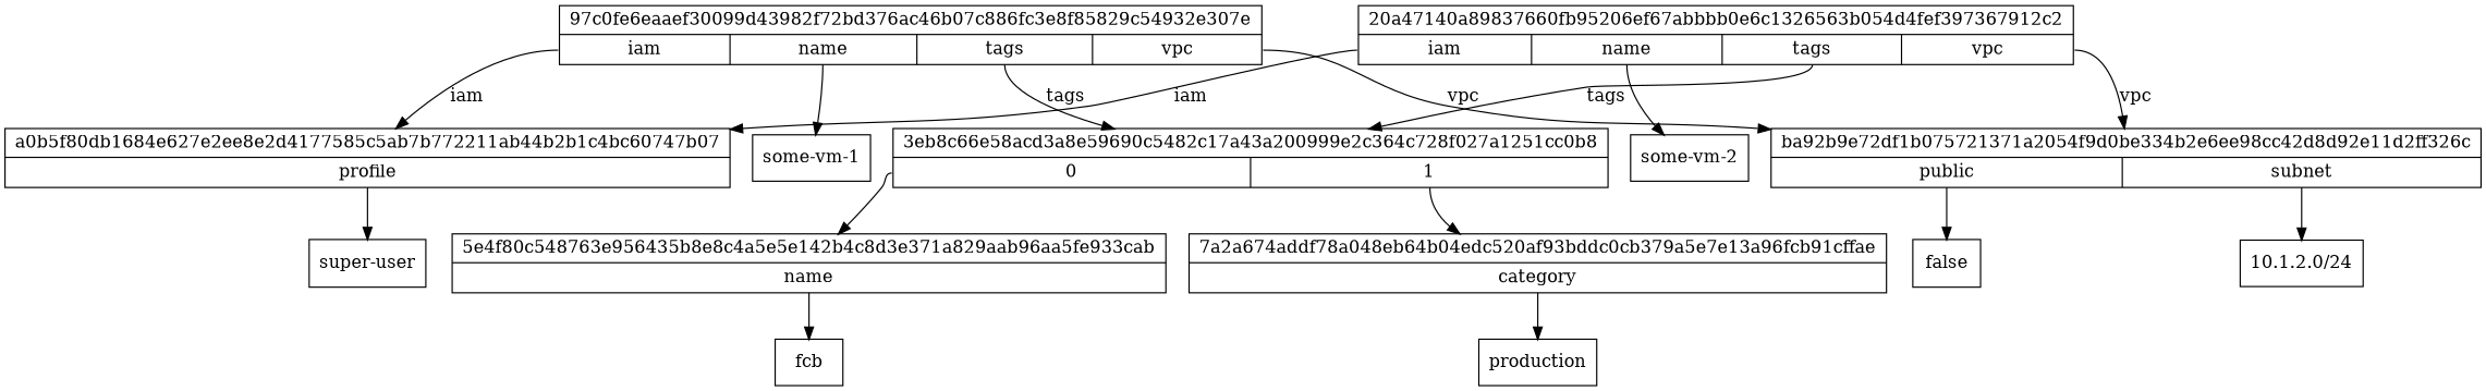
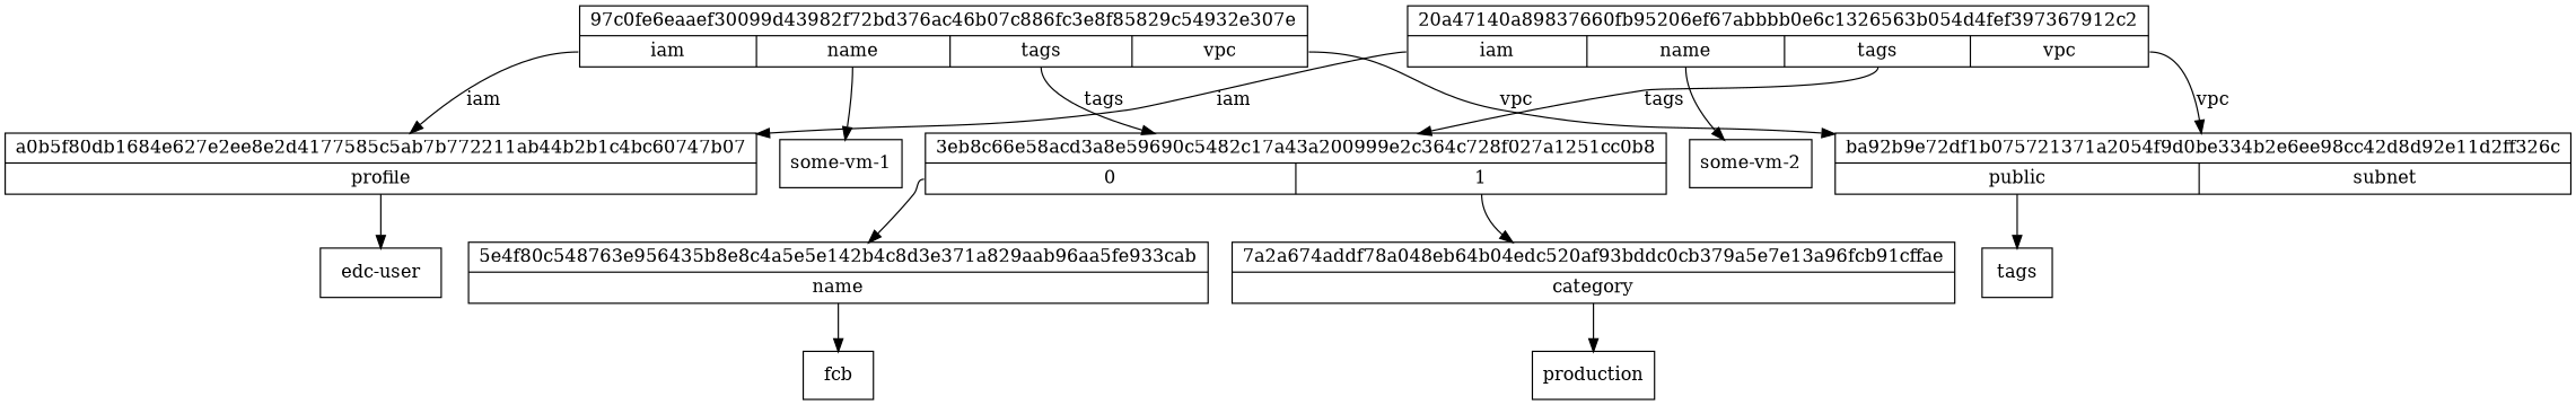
  digraph {
    node [shape=record]
    edge [tailport=f0]
    n1 [label="{97c0fe6eaaef30099d43982f72bd376ac46b07c886fc3e8f85829c54932e307e|{<f0> iam|<f1> name|<f2> tags|<f3> vpc}}"]
    n2 [label="{a0b5f80db1684e627e2ee8e2d4177585c5ab7b772211ab44b2b1c4bc60747b07|{<f0> profile}}"]
    n3 [label="some-vm-1"]
    n4 [label="{3eb8c66e58acd3a8e59690c5482c17a43a200999e2c364c728f027a1251cc0b8|{<f0> 0|<f1> 1}}"]
    n5 [label="{ba92b9e72df1b075721371a2054f9d0be334b2e6ee98cc42d8d92e11d2ff326c|{<f0> public|<f1> subnet}}"]
-   n6 [label="super-user"]
+   n6 [label="edc-user"]
    n7 [label="{5e4f80c548763e956435b8e8c4a5e5e142b4c8d3e371a829aab96aa5fe933cab|{<f0> name}}"]
    n8 [label="{7a2a674addf78a048eb64b04edc520af93bddc0cb379a5e7e13a96fcb91cffae|{<f0> category}}"]
-   n9 [label=false]
-   n10 [label="10.1.2.0/24"]
+   n9 [label=tags]
    n11 [label=fcb]
    n12 [label=production]
    n13 [label="{20a47140a89837660fb95206ef67abbbb0e6c1326563b054d4fef397367912c2|{<f0> iam|<f1> name|<f2> tags|<f3> vpc}}"]
    n14 [label="some-vm-2"]
    n1 -> n2 [label=iam]
    n1 -> n3 [tailport=f1]
    n1 -> n4 [label=tags tailport=f2]
    n1 -> n5 [label=vpc tailport=f3]
    n2 -> n6
    n4 -> n7
    n4 -> n8 [tailport=f1]
    n5 -> n9
-   n5 -> n10 [tailport=f1]
    n7 -> n11
    n8 -> n12
    n13 -> n2 [label=iam]
    n13 -> n4 [label=tags tailport=f2]
    n13 -> n5 [label=vpc tailport=f3]
    n13 -> n14 [tailport=f1]
  }
